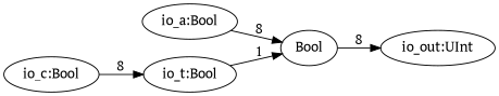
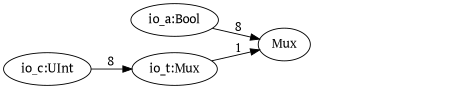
  digraph {
    fontname="PT Serif"
    rankdir=LR
    node [fontname="PT Serif"]
    edge [fontname="PT Serif"]
-   n1 [label="io_out:UInt"]
-   n2 [label=Bool]
+   n2 [label=Mux]
    n3 [label="io_a:Bool"]
-   n4 [label="io_c:Bool"]
-   n5 [label="io_t:Bool"]
-   n2 -> n1 [label=8]
+   n4 [label="io_c:UInt"]
+   n5 [label="io_t:Mux"]
    n3 -> n2 [label=8]
    n4 -> n5 [label=8]
    n5 -> n2 [label=1]
  }
